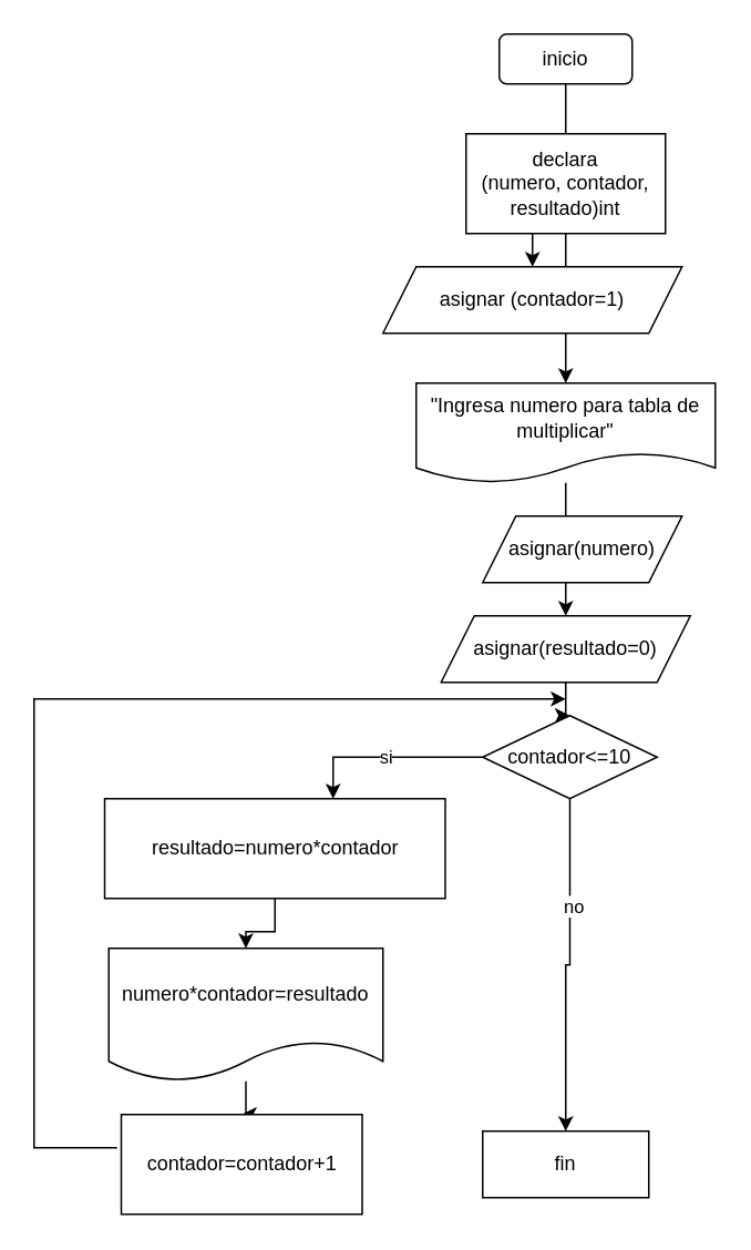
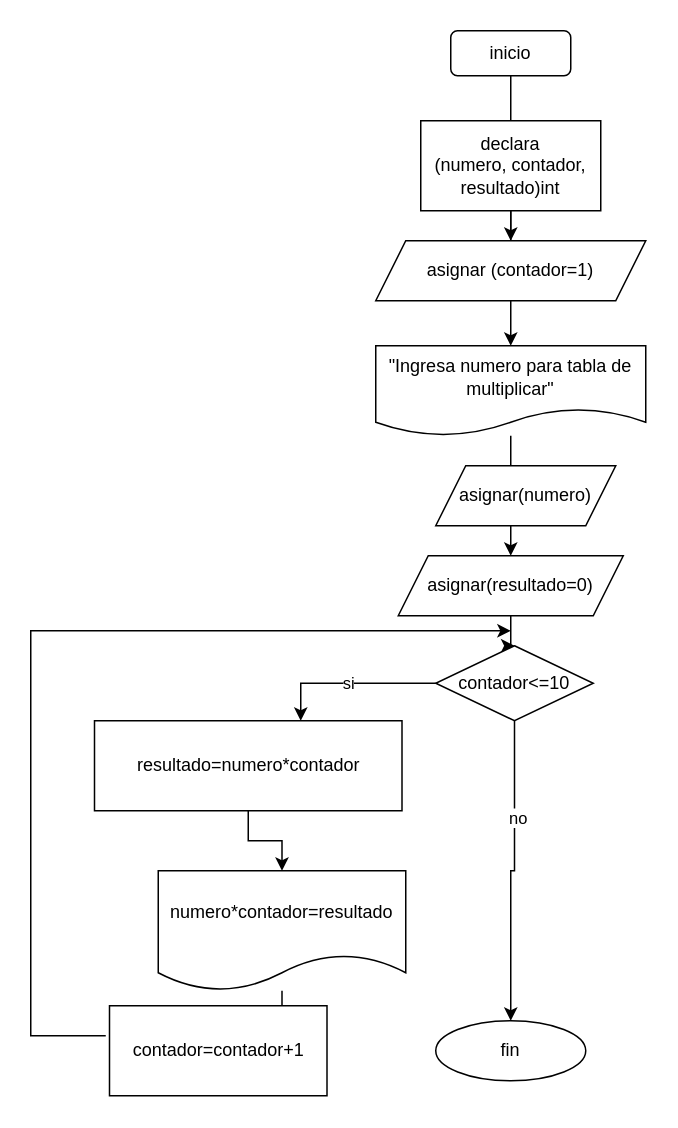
  <mxCell id="0" />
  <mxCell id="1" parent="0" />
  <mxCell id="2" value="" style="edgeStyle=orthogonalEdgeStyle;rounded=0;orthogonalLoop=1;jettySize=auto;html=1;" edge="1" parent="1" source="3" target="6"><mxGeometry relative="1" as="geometry" /></mxCell>
  <mxCell id="3" value="inicio" style="whiteSpace=wrap;html=1;rounded=1;" vertex="1" parent="1"><mxGeometry x="300" y="20" width="80" height="30" as="geometry" /></mxCell>
  <mxCell id="4" value="" style="edgeStyle=orthogonalEdgeStyle;rounded=0;orthogonalLoop=1;jettySize=auto;html=1;" edge="1" parent="1" source="5" target="8"><mxGeometry relative="1" as="geometry" /></mxCell>
  <mxCell id="5" value="declara&lt;br&gt;(numero, contador, resultado)int" style="rounded=0;whiteSpace=wrap;html=1;" vertex="1" parent="1"><mxGeometry x="280" y="80" width="120" height="60" as="geometry" /></mxCell>
- <mxCell id="6" value="asignar (contador=1)" style="shape=parallelogram;perimeter=parallelogramPerimeter;whiteSpace=wrap;html=1;fixedSize=1;" vertex="1" parent="1"><mxGeometry x="230" y="160" width="180" height="40" as="geometry" /></mxCell>
+ <mxCell id="6" value="asignar (contador=1)" style="shape=parallelogram;perimeter=parallelogramPerimeter;whiteSpace=wrap;html=1;fixedSize=1;" vertex="1" parent="1"><mxGeometry x="250" y="160" width="180" height="40" as="geometry" /></mxCell>
  <mxCell id="7" value="" style="edgeStyle=orthogonalEdgeStyle;rounded=0;orthogonalLoop=1;jettySize=auto;html=1;" edge="1" parent="1" source="8" target="12"><mxGeometry relative="1" as="geometry" /></mxCell>
  <mxCell id="8" value="&quot;Ingresa numero para tabla de multiplicar&quot;" style="shape=document;whiteSpace=wrap;html=1;boundedLbl=1;" vertex="1" parent="1"><mxGeometry x="250" y="230" width="180" height="60" as="geometry" /></mxCell>
  <mxCell id="9" value="asignar(numero)" style="shape=parallelogram;perimeter=parallelogramPerimeter;whiteSpace=wrap;html=1;fixedSize=1;" vertex="1" parent="1"><mxGeometry x="290" y="310" width="120" height="40" as="geometry" /></mxCell>
  <mxCell id="10" style="edgeStyle=orthogonalEdgeStyle;rounded=0;orthogonalLoop=1;jettySize=auto;html=1;exitX=0.5;exitY=1;exitDx=0;exitDy=0;" edge="1" parent="1" source="6" target="6"><mxGeometry relative="1" as="geometry" /></mxCell>
  <mxCell id="11" value="" style="edgeStyle=orthogonalEdgeStyle;rounded=0;orthogonalLoop=1;jettySize=auto;html=1;" edge="1" parent="1" source="12" target="16"><mxGeometry relative="1" as="geometry" /></mxCell>
  <mxCell id="12" value="asignar(resultado=0)" style="shape=parallelogram;perimeter=parallelogramPerimeter;whiteSpace=wrap;html=1;fixedSize=1;" vertex="1" parent="1"><mxGeometry x="265" y="370" width="150" height="40" as="geometry" /></mxCell>
  <mxCell id="13" value="si" style="edgeStyle=orthogonalEdgeStyle;rounded=0;orthogonalLoop=1;jettySize=auto;html=1;" edge="1" parent="1" source="16" target="18"><mxGeometry relative="1" as="geometry"><Array as="points"><mxPoint x="200" y="455" /></Array></mxGeometry></mxCell>
  <mxCell id="14" style="edgeStyle=orthogonalEdgeStyle;rounded=0;orthogonalLoop=1;jettySize=auto;html=1;entryX=0.5;entryY=0;entryDx=0;entryDy=0;" edge="1" parent="1" source="16" target="23"><mxGeometry relative="1" as="geometry"><mxPoint x="340" y="680" as="targetPoint" /></mxGeometry></mxCell>
  <mxCell id="15" value="no" style="edgeLabel;html=1;align=center;verticalAlign=middle;resizable=0;points=[];" vertex="1" connectable="0" parent="14"><mxGeometry x="-0.368" y="2" relative="1" as="geometry"><mxPoint as="offset" /></mxGeometry></mxCell>
  <mxCell id="16" value="contador&amp;lt;=10" style="rhombus;whiteSpace=wrap;html=1;" vertex="1" parent="1"><mxGeometry x="290" y="430" width="105" height="50" as="geometry" /></mxCell>
  <mxCell id="17" value="" style="edgeStyle=orthogonalEdgeStyle;rounded=0;orthogonalLoop=1;jettySize=auto;html=1;" edge="1" parent="1" source="18" target="20"><mxGeometry relative="1" as="geometry" /></mxCell>
  <mxCell id="18" value="resultado=numero*contador" style="rounded=0;whiteSpace=wrap;html=1;" vertex="1" parent="1"><mxGeometry x="62.5" y="480" width="205" height="60" as="geometry" /></mxCell>
  <mxCell id="19" value="" style="edgeStyle=orthogonalEdgeStyle;rounded=0;orthogonalLoop=1;jettySize=auto;html=1;" edge="1" parent="1" source="20" target="21"><mxGeometry relative="1" as="geometry" /></mxCell>
- <mxCell id="20" value="numero*contador=resultado" style="shape=document;whiteSpace=wrap;html=1;boundedLbl=1;" vertex="1" parent="1"><mxGeometry x="65" y="570" width="165" height="80" as="geometry" /></mxCell>
+ <mxCell id="20" value="numero*contador=resultado" style="shape=document;whiteSpace=wrap;html=1;boundedLbl=1;" vertex="1" parent="1"><mxGeometry x="105" y="580" width="165" height="80" as="geometry" /></mxCell>
  <mxCell id="21" value="contador=contador+1" style="rounded=0;whiteSpace=wrap;html=1;" vertex="1" parent="1"><mxGeometry x="72.5" y="670" width="145" height="60" as="geometry" /></mxCell>
  <mxCell id="22" value="" style="endArrow=classic;html=1;rounded=0;" edge="1" parent="1"><mxGeometry width="50" height="50" relative="1" as="geometry"><mxPoint x="70" y="690" as="sourcePoint" /><mxPoint x="340" y="420" as="targetPoint" /><Array as="points"><mxPoint x="20" y="690" /><mxPoint x="20" y="420" /></Array></mxGeometry></mxCell>
- <mxCell id="23" value="fin" style="whiteSpace=wrap;html=1;rounded=0;" vertex="1" parent="1"><mxGeometry x="290" y="680" width="100" height="40" as="geometry" /></mxCell>
+ <mxCell id="23" value="fin" style="ellipse;whiteSpace=wrap;html=1;" vertex="1" parent="1"><mxGeometry x="290" y="680" width="100" height="40" as="geometry" /></mxCell>
